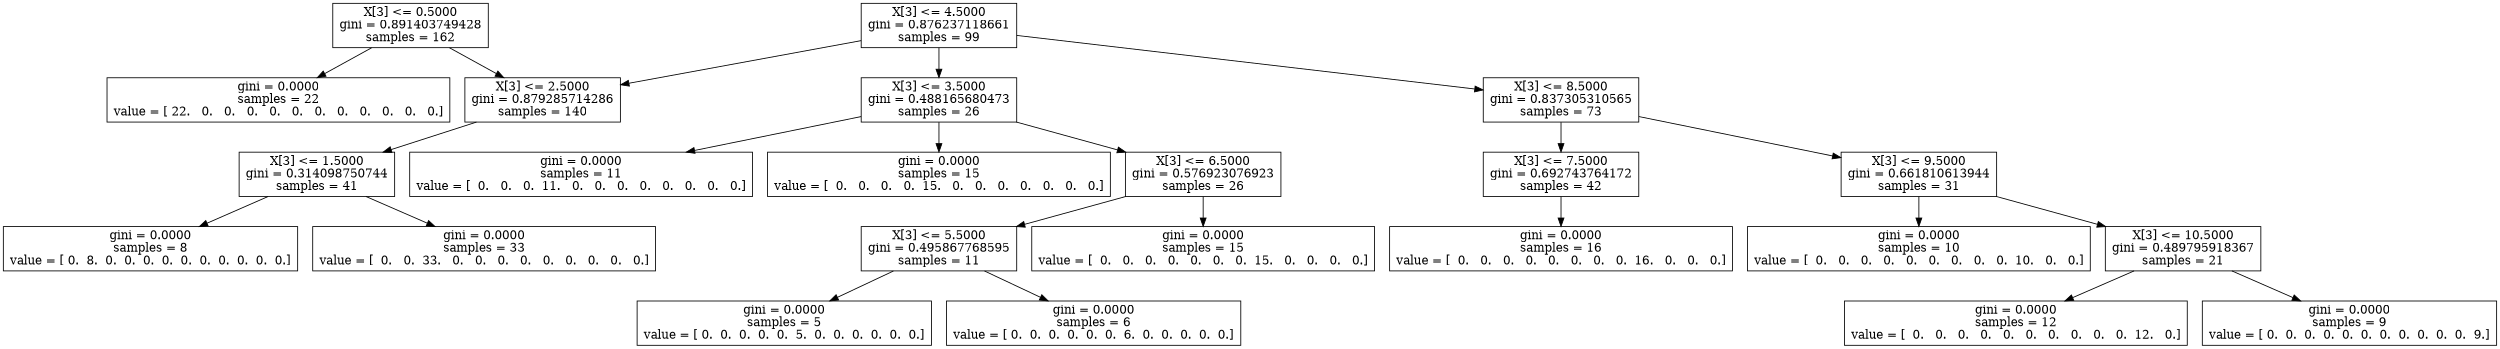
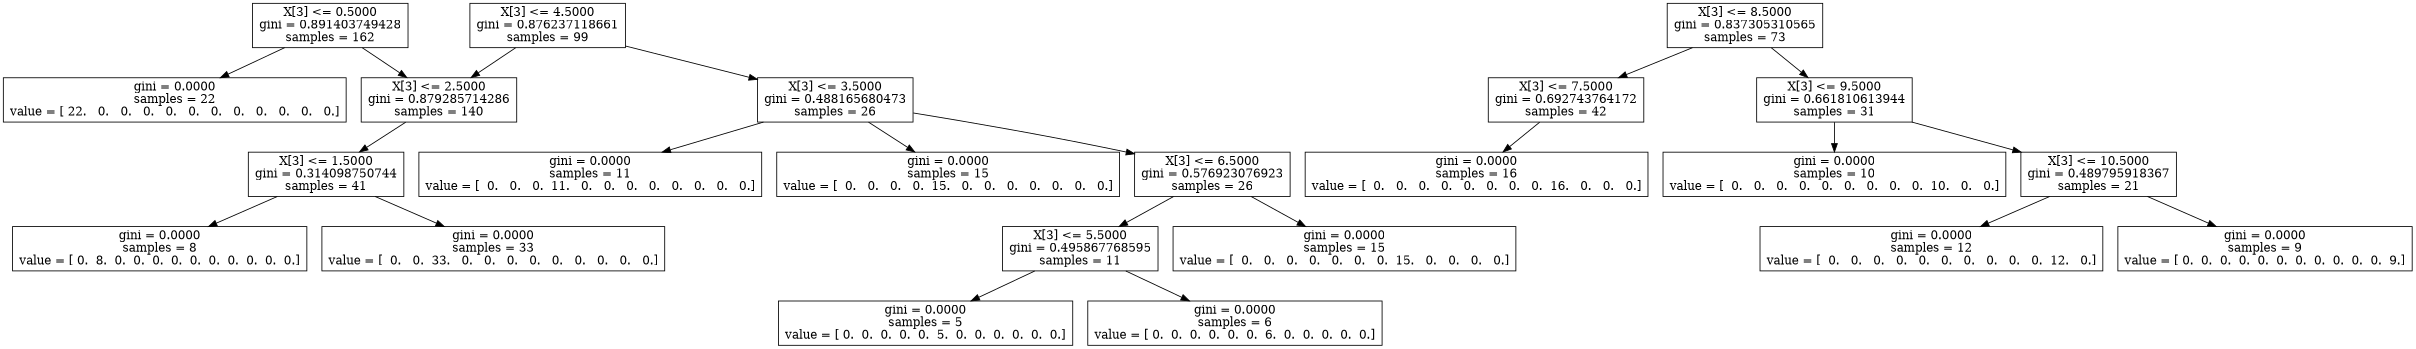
  digraph {
    node [shape=box]
    n1 [label="X[3] <= 0.5000\ngini = 0.891403749428\nsamples = 162"]
    n2 [label="gini = 0.0000\nsamples = 22\nvalue = [ 22.   0.   0.   0.   0.   0.   0.   0.   0.   0.   0.   0.]"]
    n3 [label="X[3] <= 2.5000\ngini = 0.879285714286\nsamples = 140"]
    n4 [label="X[3] <= 1.5000\ngini = 0.314098750744\nsamples = 41"]
    n5 [label="gini = 0.0000\nsamples = 8\nvalue = [ 0.  8.  0.  0.  0.  0.  0.  0.  0.  0.  0.  0.]"]
    n6 [label="gini = 0.0000\nsamples = 33\nvalue = [  0.   0.  33.   0.   0.   0.   0.   0.   0.   0.   0.   0.]"]
    n7 [label="X[3] <= 4.5000\ngini = 0.876237118661\nsamples = 99"]
    n8 [label="X[3] <= 3.5000\ngini = 0.488165680473\nsamples = 26"]
    n9 [label="X[3] <= 8.5000\ngini = 0.837305310565\nsamples = 73"]
    n10 [label="gini = 0.0000\nsamples = 11\nvalue = [  0.   0.   0.  11.   0.   0.   0.   0.   0.   0.   0.   0.]"]
    n11 [label="gini = 0.0000\nsamples = 15\nvalue = [  0.   0.   0.   0.  15.   0.   0.   0.   0.   0.   0.   0.]"]
    n12 [label="X[3] <= 6.5000\ngini = 0.576923076923\nsamples = 26"]
    n13 [label="X[3] <= 7.5000\ngini = 0.692743764172\nsamples = 42"]
    n14 [label="X[3] <= 9.5000\ngini = 0.661810613944\nsamples = 31"]
    n15 [label="gini = 0.0000\nsamples = 16\nvalue = [  0.   0.   0.   0.   0.   0.   0.   0.  16.   0.   0.   0.]"]
    n16 [label="gini = 0.0000\nsamples = 10\nvalue = [  0.   0.   0.   0.   0.   0.   0.   0.   0.  10.   0.   0.]"]
    n17 [label="X[3] <= 10.5000\ngini = 0.489795918367\nsamples = 21"]
    n18 [label="X[3] <= 5.5000\ngini = 0.495867768595\nsamples = 11"]
    n19 [label="gini = 0.0000\nsamples = 15\nvalue = [  0.   0.   0.   0.   0.   0.   0.  15.   0.   0.   0.   0.]"]
    n20 [label="gini = 0.0000\nsamples = 5\nvalue = [ 0.  0.  0.  0.  0.  5.  0.  0.  0.  0.  0.  0.]"]
    n21 [label="gini = 0.0000\nsamples = 6\nvalue = [ 0.  0.  0.  0.  0.  0.  6.  0.  0.  0.  0.  0.]"]
    n22 [label="gini = 0.0000\nsamples = 12\nvalue = [  0.   0.   0.   0.   0.   0.   0.   0.   0.   0.  12.   0.]"]
    n23 [label="gini = 0.0000\nsamples = 9\nvalue = [ 0.  0.  0.  0.  0.  0.  0.  0.  0.  0.  0.  9.]"]
    n1 -> n2
    n1 -> n3
    n3 -> n4
    n4 -> n5
    n4 -> n6
    n7 -> n3
    n7 -> n8
-   n7 -> n9
    n8 -> n10
    n8 -> n11
    n8 -> n12
    n9 -> n13
    n9 -> n14
    n12 -> n18
    n12 -> n19
    n13 -> n15
    n14 -> n16
    n14 -> n17
    n17 -> n22
    n17 -> n23
    n18 -> n20
    n18 -> n21
  }
